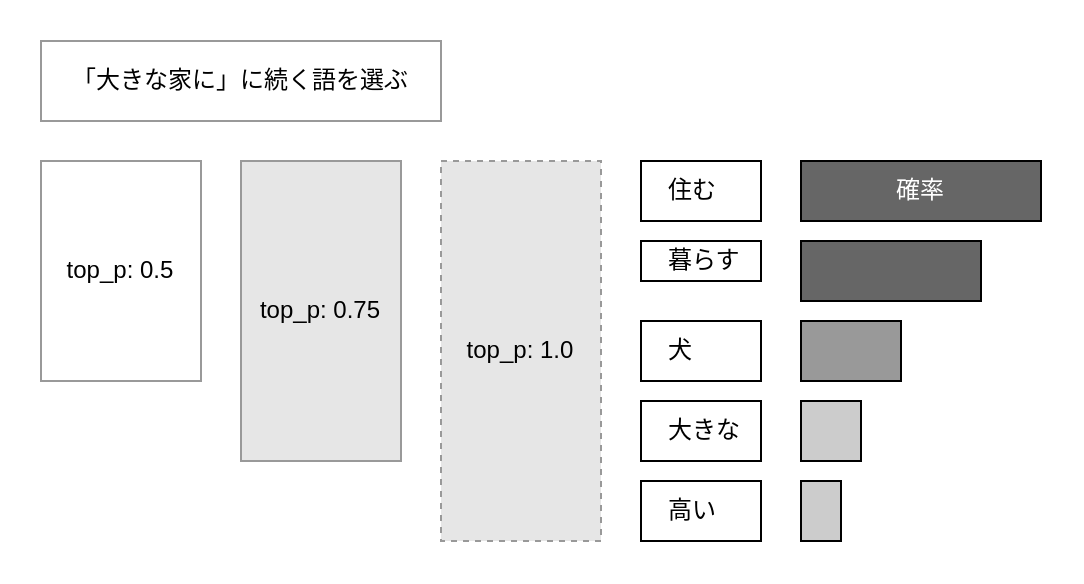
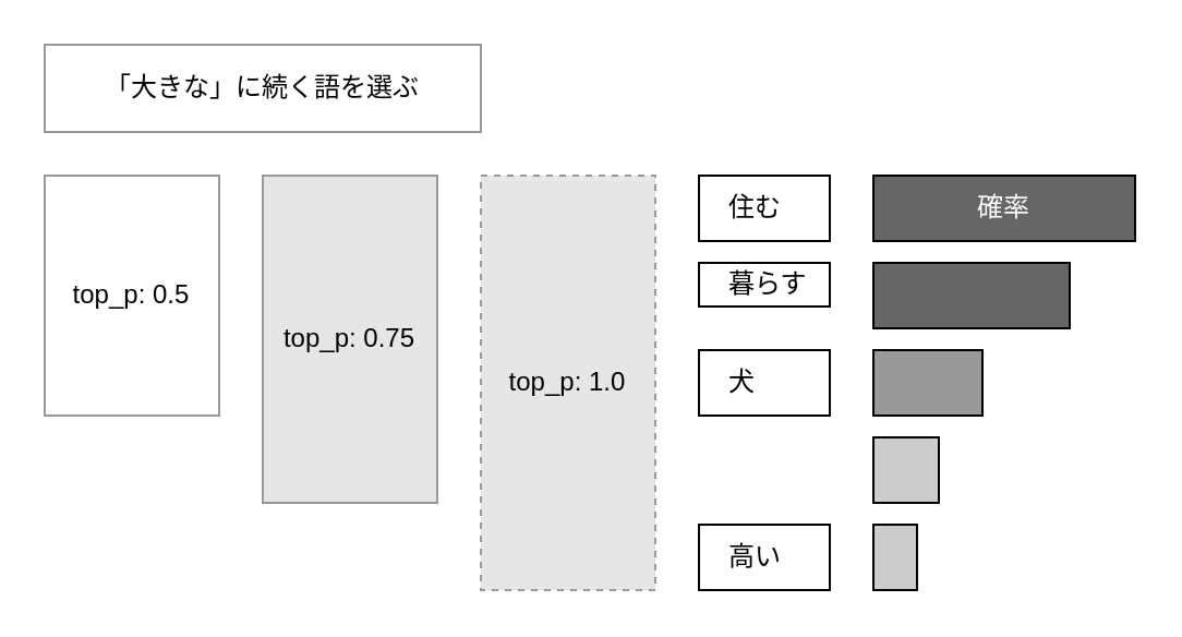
  <mxCell id="0" />
  <mxCell id="1" parent="0" />
  <mxCell id="2" value="　住む" style="rounded=0;whiteSpace=wrap;html=1;align=left;" parent="1" vertex="1"><mxGeometry x="320" y="80" width="60" height="30" as="geometry" /></mxCell>
  <mxCell id="3" value="　暮らす" style="rounded=0;whiteSpace=wrap;html=1;align=left;" parent="1" vertex="1"><mxGeometry x="320" y="120" width="60" height="20" as="geometry" /></mxCell>
  <mxCell id="4" value="　犬" style="rounded=0;whiteSpace=wrap;html=1;align=left;" parent="1" vertex="1"><mxGeometry x="320" y="160" width="60" height="30" as="geometry" /></mxCell>
- <mxCell id="5" value="　大きな" style="rounded=0;whiteSpace=wrap;html=1;align=left;" parent="1" vertex="1"><mxGeometry x="320" y="200" width="60" height="30" as="geometry" /></mxCell>
  <mxCell id="6" value="　高い" style="rounded=0;whiteSpace=wrap;html=1;align=left;" parent="1" vertex="1"><mxGeometry x="320" y="240" width="60" height="30" as="geometry" /></mxCell>
  <mxCell id="7" value="" style="rounded=0;whiteSpace=wrap;html=1;align=left;fillColor=#666666;" parent="1" vertex="1"><mxGeometry x="400" y="80" width="120" height="30" as="geometry" /></mxCell>
  <mxCell id="8" value="" style="rounded=0;whiteSpace=wrap;html=1;align=left;fillColor=#666666;" parent="1" vertex="1"><mxGeometry x="400" y="120" width="90" height="30" as="geometry" /></mxCell>
  <mxCell id="9" value="" style="rounded=0;whiteSpace=wrap;html=1;align=left;fillColor=#999999;" parent="1" vertex="1"><mxGeometry x="400" y="160" width="50" height="30" as="geometry" /></mxCell>
  <mxCell id="10" value="" style="rounded=0;whiteSpace=wrap;html=1;align=left;fillColor=#CCCCCC;" parent="1" vertex="1"><mxGeometry x="400" y="200" width="30" height="30" as="geometry" /></mxCell>
  <mxCell id="11" value="" style="rounded=0;whiteSpace=wrap;html=1;align=left;fillColor=#CCCCCC;" parent="1" vertex="1"><mxGeometry x="400" y="240" width="20" height="30" as="geometry" /></mxCell>
  <mxCell id="12" value="確率" style="text;html=1;strokeColor=none;fillColor=none;align=center;verticalAlign=middle;whiteSpace=wrap;rounded=0;fontColor=#FFFFFF;" parent="1" vertex="1"><mxGeometry x="430" y="80" width="60" height="30" as="geometry" /></mxCell>
- <mxCell id="13" value="「大きな家に」に続く語を選ぶ" style="rounded=0;whiteSpace=wrap;html=1;strokeColor=#999999;fontColor=#000000;fillColor=#FFFFFF;" parent="1" vertex="1"><mxGeometry x="20" y="20" width="200" height="40" as="geometry" /></mxCell>
+ <mxCell id="13" value="「大きな」に続く語を選ぶ" style="rounded=0;whiteSpace=wrap;html=1;strokeColor=#999999;fontColor=#000000;fillColor=#FFFFFF;" parent="1" vertex="1"><mxGeometry x="20" y="20" width="200" height="40" as="geometry" /></mxCell>
  <mxCell id="14" value="top_p: 1.0" style="rounded=0;whiteSpace=wrap;html=1;strokeColor=#999999;fontColor=#000000;fillColor=#E6E6E6;dashed=1;" parent="1" vertex="1"><mxGeometry x="220" y="80" width="80" height="190" as="geometry" /></mxCell>
  <mxCell id="15" value="top_p: 0.75" style="rounded=0;whiteSpace=wrap;html=1;strokeColor=#999999;fontColor=#000000;fillColor=#E6E6E6;" parent="1" vertex="1"><mxGeometry x="120" y="80" width="80" height="150" as="geometry" /></mxCell>
  <mxCell id="16" value="top_p: 0.5" style="rounded=0;whiteSpace=wrap;html=1;strokeColor=#999999;fontColor=#000000;fillColor=#ffffff;" parent="1" vertex="1"><mxGeometry x="20" y="80" width="80" height="110" as="geometry" /></mxCell>
